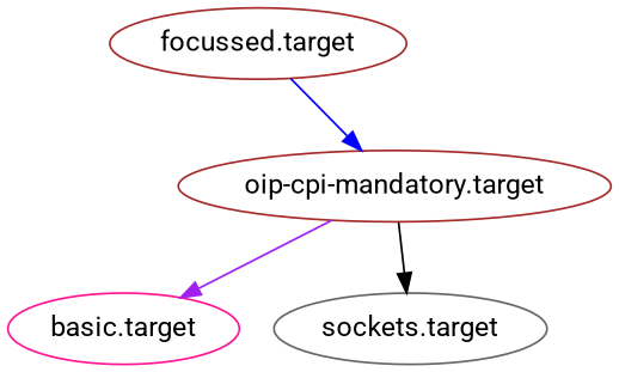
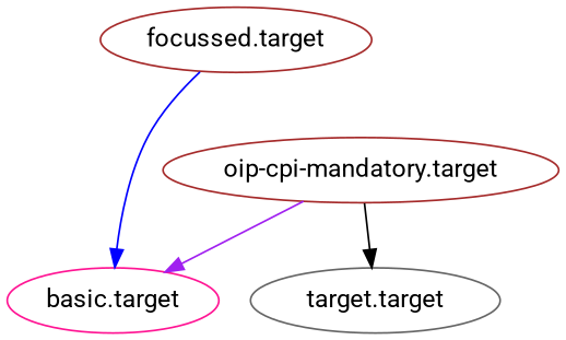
  digraph {
    fontname=Roboto
    node [color=brown fontname=Roboto]
    edge [fontname=Roboto]
    "focussed.target"
    "oip-cpi-mandatory.target"
    "basic.target" [color=deeppink]
-   "sockets.target" [color=gray40]
-   "focussed.target" -> "oip-cpi-mandatory.target" [color=blue]
+   "sockets.target" [color=gray40 label="target.target"]
+   "focussed.target" -> "basic.target" [color=blue]
    "oip-cpi-mandatory.target" -> "basic.target" [color=purple]
    "oip-cpi-mandatory.target" -> "sockets.target" [color=black]
  }
